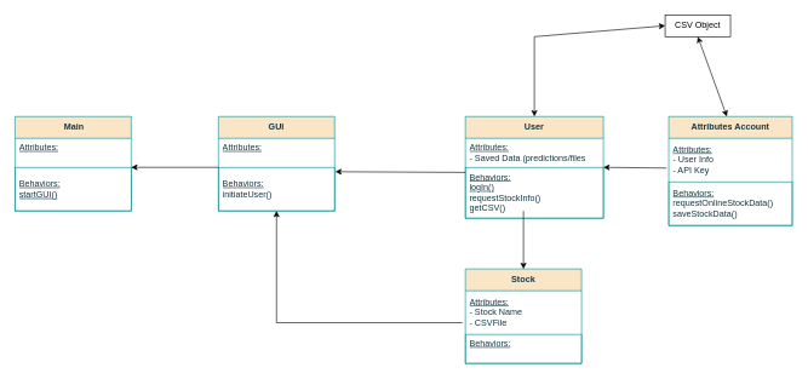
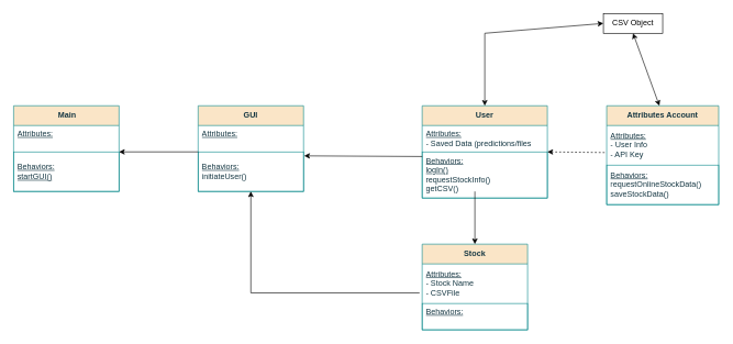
  <mxCell id="0" />
  <mxCell id="1" parent="0" />
  <mxCell id="2" value="&lt;b&gt;GUI&lt;/b&gt;" style="swimlane;fontStyle=0;childLayout=stackLayout;horizontal=1;startSize=30;horizontalStack=0;resizeParent=1;resizeParentMax=0;resizeLast=0;collapsible=1;marginBottom=0;whiteSpace=wrap;html=1;labelBackgroundColor=none;fillColor=#FAE5C7;strokeColor=#0F8B8D;fontColor=#143642;" parent="1" vertex="1"><mxGeometry x="300" y="160" width="160" height="130" as="geometry"><mxRectangle x="340" y="150" width="60" height="30" as="alternateBounds" /></mxGeometry></mxCell>
  <mxCell id="3" value="&lt;u&gt;Attributes:&lt;/u&gt;&lt;div&gt;&lt;br&gt;&lt;/div&gt;" style="text;strokeColor=none;fillColor=none;align=left;verticalAlign=middle;spacingLeft=4;spacingRight=4;overflow=hidden;points=[[0,0.5],[1,0.5]];portConstraint=eastwest;rotatable=0;whiteSpace=wrap;html=1;labelBackgroundColor=none;fontColor=#143642;recursiveResize=0;" parent="2" vertex="1"><mxGeometry y="30" width="160" height="40" as="geometry" /></mxCell>
  <mxCell id="4" value="&lt;u&gt;Behaviors:&lt;/u&gt;&lt;div&gt;&lt;div&gt;initiate&lt;span style=&quot;background-color: initial;&quot;&gt;User()&lt;/span&gt;&lt;/div&gt;&lt;/div&gt;" style="text;strokeColor=#0F8B8D;fillColor=none;align=left;verticalAlign=middle;spacingLeft=4;spacingRight=4;overflow=hidden;points=[[0,0.5],[1,0.5]];portConstraint=eastwest;rotatable=0;whiteSpace=wrap;html=1;labelBackgroundColor=none;fontColor=#143642;" parent="2" vertex="1"><mxGeometry y="70" width="160" height="60" as="geometry" /></mxCell>
  <mxCell id="5" value="&lt;b&gt;User&lt;/b&gt;" style="swimlane;fontStyle=0;childLayout=stackLayout;horizontal=1;startSize=30;horizontalStack=0;resizeParent=1;resizeParentMax=0;resizeLast=0;collapsible=1;marginBottom=0;whiteSpace=wrap;html=1;labelBackgroundColor=none;fillColor=#FAE5C7;strokeColor=#0F8B8D;fontColor=#143642;" parent="1" vertex="1"><mxGeometry x="640" y="160" width="190" height="140" as="geometry"><mxRectangle x="340" y="150" width="60" height="30" as="alternateBounds" /></mxGeometry></mxCell>
  <mxCell id="6" value="&lt;u&gt;Attributes:&lt;/u&gt;&lt;div&gt;- Saved Data (predictions/files&lt;/div&gt;" style="text;strokeColor=none;fillColor=none;align=left;verticalAlign=middle;spacingLeft=4;spacingRight=4;overflow=hidden;points=[[0,0.5],[1,0.5]];portConstraint=eastwest;rotatable=0;whiteSpace=wrap;html=1;labelBackgroundColor=none;fontColor=#143642;recursiveResize=0;" parent="5" vertex="1"><mxGeometry y="30" width="190" height="40" as="geometry" /></mxCell>
  <mxCell id="7" value="&lt;u&gt;Behaviors:&lt;/u&gt;&lt;div&gt;&lt;u&gt;logIn()&lt;br&gt;&lt;/u&gt;&lt;div&gt;requestStockInfo()&lt;/div&gt;&lt;/div&gt;&lt;div&gt;getCSV()&lt;/div&gt;" style="text;strokeColor=#0F8B8D;fillColor=none;align=left;verticalAlign=middle;spacingLeft=4;spacingRight=4;overflow=hidden;points=[[0,0.5],[1,0.5]];portConstraint=eastwest;rotatable=0;whiteSpace=wrap;html=1;labelBackgroundColor=none;fontColor=#143642;" parent="5" vertex="1"><mxGeometry y="70" width="190" height="70" as="geometry" /></mxCell>
  <mxCell id="8" value="&lt;b&gt;Stock&lt;/b&gt;" style="swimlane;fontStyle=0;childLayout=stackLayout;horizontal=1;startSize=30;horizontalStack=0;resizeParent=1;resizeParentMax=0;resizeLast=0;collapsible=1;marginBottom=0;whiteSpace=wrap;html=1;labelBackgroundColor=none;fillColor=#FAE5C7;strokeColor=#0F8B8D;fontColor=#143642;" parent="1" vertex="1"><mxGeometry x="640" y="370" width="160" height="130" as="geometry"><mxRectangle x="340" y="150" width="60" height="30" as="alternateBounds" /></mxGeometry></mxCell>
  <mxCell id="9" value="&lt;u&gt;Attributes:&lt;/u&gt;&lt;div&gt;- Stock Name&lt;/div&gt;&lt;div&gt;- CSVFile&lt;/div&gt;" style="text;strokeColor=none;fillColor=none;align=left;verticalAlign=middle;spacingLeft=4;spacingRight=4;overflow=hidden;points=[[0,0.5],[1,0.5]];portConstraint=eastwest;rotatable=0;whiteSpace=wrap;html=1;labelBackgroundColor=none;fontColor=#143642;recursiveResize=0;" parent="8" vertex="1"><mxGeometry y="30" width="160" height="60" as="geometry" /></mxCell>
  <mxCell id="10" value="&lt;u&gt;Behaviors:&lt;/u&gt;&lt;div&gt;&lt;br&gt;&lt;/div&gt;" style="text;strokeColor=#0F8B8D;fillColor=none;align=left;verticalAlign=middle;spacingLeft=4;spacingRight=4;overflow=hidden;points=[[0,0.5],[1,0.5]];portConstraint=eastwest;rotatable=0;whiteSpace=wrap;html=1;labelBackgroundColor=none;fontColor=#143642;" parent="8" vertex="1"><mxGeometry y="90" width="160" height="40" as="geometry" /></mxCell>
  <mxCell id="11" value="&lt;b&gt;Attributes Account&lt;/b&gt;" style="swimlane;fontStyle=0;childLayout=stackLayout;horizontal=1;startSize=30;horizontalStack=0;resizeParent=1;resizeParentMax=0;resizeLast=0;collapsible=1;marginBottom=0;whiteSpace=wrap;html=1;labelBackgroundColor=none;fillColor=#FAE5C7;strokeColor=#0F8B8D;fontColor=#143642;" parent="1" vertex="1"><mxGeometry x="920" y="160" width="170" height="150" as="geometry"><mxRectangle x="340" y="150" width="60" height="30" as="alternateBounds" /></mxGeometry></mxCell>
  <mxCell id="12" value="&lt;u&gt;Attributes:&lt;/u&gt;&lt;div&gt;- User Info&lt;br&gt;&lt;div&gt;- API Key&lt;/div&gt;&lt;/div&gt;" style="text;strokeColor=none;fillColor=none;align=left;verticalAlign=middle;spacingLeft=4;spacingRight=4;overflow=hidden;points=[[0,0.5],[1,0.5]];portConstraint=eastwest;rotatable=0;whiteSpace=wrap;html=1;labelBackgroundColor=none;fontColor=#143642;recursiveResize=0;" parent="11" vertex="1"><mxGeometry y="30" width="170" height="60" as="geometry" /></mxCell>
  <mxCell id="13" value="&lt;u&gt;Behaviors:&lt;/u&gt;&lt;div&gt;requestOnlineStockData()&lt;/div&gt;&lt;div&gt;saveStockData()&lt;/div&gt;" style="text;strokeColor=#0F8B8D;fillColor=none;align=left;verticalAlign=middle;spacingLeft=4;spacingRight=4;overflow=hidden;points=[[0,0.5],[1,0.5]];portConstraint=eastwest;rotatable=0;whiteSpace=wrap;html=1;labelBackgroundColor=none;fontColor=#143642;" parent="11" vertex="1"><mxGeometry y="90" width="170" height="60" as="geometry" /></mxCell>
  <mxCell id="14" value="CSV Object" style="rounded=0;whiteSpace=wrap;html=1;" vertex="1" parent="1"><mxGeometry x="915" y="20" width="90" height="30" as="geometry" /></mxCell>
  <mxCell id="15" value="" style="endArrow=classic;startArrow=classic;html=1;rounded=0;entryX=0;entryY=0.5;entryDx=0;entryDy=0;exitX=0.5;exitY=0;exitDx=0;exitDy=0;" edge="1" parent="1" source="5" target="14"><mxGeometry width="50" height="50" relative="1" as="geometry"><mxPoint x="800" y="210" as="sourcePoint" /><mxPoint x="850" y="160" as="targetPoint" /><Array as="points"><mxPoint x="735" y="50" /></Array></mxGeometry></mxCell>
- <mxCell id="16" value="" style="endArrow=classic;html=1;rounded=0;entryX=1;entryY=0;entryDx=0;entryDy=0;entryPerimeter=0;exitX=-0.018;exitY=0.683;exitDx=0;exitDy=0;exitPerimeter=0;" edge="1" parent="1" source="12" target="7"><mxGeometry width="50" height="50" relative="1" as="geometry"><mxPoint x="918" y="234.5" as="sourcePoint" /><mxPoint x="800" y="234.5" as="targetPoint" /></mxGeometry></mxCell>
+ <mxCell id="16" value="" style="endArrow=classic;html=1;rounded=0;entryX=1;entryY=0;entryDx=0;entryDy=0;entryPerimeter=0;exitX=-0.018;exitY=0.683;exitDx=0;exitDy=0;exitPerimeter=0;dashed=1;" edge="1" parent="1" source="12" target="7"><mxGeometry width="50" height="50" relative="1" as="geometry"><mxPoint x="918" y="234.5" as="sourcePoint" /><mxPoint x="800" y="234.5" as="targetPoint" /></mxGeometry></mxCell>
  <mxCell id="17" value="" style="endArrow=classic;html=1;rounded=0;entryX=1.006;entryY=0.1;entryDx=0;entryDy=0;entryPerimeter=0;" edge="1" parent="1" target="4"><mxGeometry width="50" height="50" relative="1" as="geometry"><mxPoint x="640" y="237" as="sourcePoint" /><mxPoint x="460" y="230" as="targetPoint" /></mxGeometry></mxCell>
  <mxCell id="18" value="" style="endArrow=classic;html=1;rounded=0;exitX=-0.025;exitY=0.733;exitDx=0;exitDy=0;exitPerimeter=0;entryX=0.5;entryY=1;entryDx=0;entryDy=0;entryPerimeter=0;" edge="1" parent="1" source="9" target="4"><mxGeometry width="50" height="50" relative="1" as="geometry"><mxPoint x="380" y="450" as="sourcePoint" /><mxPoint x="380" y="288" as="targetPoint" /><Array as="points"><mxPoint x="380" y="444" /></Array></mxGeometry></mxCell>
  <mxCell id="19" value="" style="endArrow=classic;html=1;rounded=0;entryX=0.5;entryY=0;entryDx=0;entryDy=0;" edge="1" parent="1" target="8"><mxGeometry width="50" height="50" relative="1" as="geometry"><mxPoint x="720" y="290" as="sourcePoint" /><mxPoint x="800" y="300" as="targetPoint" /></mxGeometry></mxCell>
  <mxCell id="20" value="" style="endArrow=classic;startArrow=classic;html=1;rounded=0;entryX=0.5;entryY=1;entryDx=0;entryDy=0;" edge="1" parent="1" target="14"><mxGeometry width="50" height="50" relative="1" as="geometry"><mxPoint x="1000" y="160" as="sourcePoint" /><mxPoint x="1050" y="110" as="targetPoint" /></mxGeometry></mxCell>
  <mxCell id="21" value="&lt;b&gt;&amp;nbsp;Main&lt;/b&gt;" style="swimlane;fontStyle=0;childLayout=stackLayout;horizontal=1;startSize=30;horizontalStack=0;resizeParent=1;resizeParentMax=0;resizeLast=0;collapsible=1;marginBottom=0;whiteSpace=wrap;html=1;labelBackgroundColor=none;fillColor=#FAE5C7;strokeColor=#0F8B8D;fontColor=#143642;" vertex="1" parent="1"><mxGeometry x="20" y="160" width="160" height="130" as="geometry"><mxRectangle x="340" y="150" width="60" height="30" as="alternateBounds" /></mxGeometry></mxCell>
  <mxCell id="22" value="&lt;u&gt;Attributes:&lt;/u&gt;&lt;div&gt;&lt;br&gt;&lt;/div&gt;" style="text;strokeColor=none;fillColor=none;align=left;verticalAlign=middle;spacingLeft=4;spacingRight=4;overflow=hidden;points=[[0,0.5],[1,0.5]];portConstraint=eastwest;rotatable=0;whiteSpace=wrap;html=1;labelBackgroundColor=none;fontColor=#143642;recursiveResize=0;" vertex="1" parent="21"><mxGeometry y="30" width="160" height="40" as="geometry" /></mxCell>
  <mxCell id="23" value="&lt;u&gt;Behaviors:&lt;/u&gt;&lt;div&gt;&lt;u&gt;startGUI()&lt;/u&gt;&lt;/div&gt;" style="text;strokeColor=#0F8B8D;fillColor=none;align=left;verticalAlign=middle;spacingLeft=4;spacingRight=4;overflow=hidden;points=[[0,0.5],[1,0.5]];portConstraint=eastwest;rotatable=0;whiteSpace=wrap;html=1;labelBackgroundColor=none;fontColor=#143642;" vertex="1" parent="21"><mxGeometry y="70" width="160" height="60" as="geometry" /></mxCell>
  <mxCell id="24" value="" style="endArrow=classic;html=1;rounded=0;entryX=1;entryY=1;entryDx=0;entryDy=0;entryPerimeter=0;exitX=0;exitY=0;exitDx=0;exitDy=0;exitPerimeter=0;" edge="1" parent="1" source="4" target="22"><mxGeometry width="50" height="50" relative="1" as="geometry"><mxPoint x="300" y="235" as="sourcePoint" /><mxPoint x="350" y="185" as="targetPoint" /></mxGeometry></mxCell>
